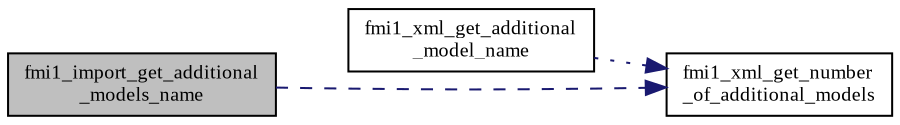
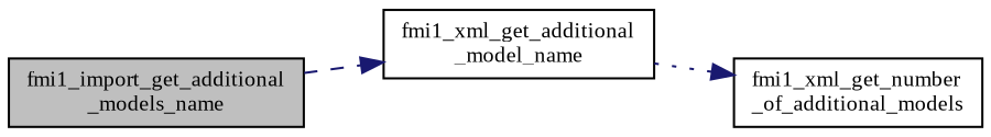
  digraph {
    fontname="Liberation Serif"
    rankdir=LR
    node [color=black fillcolor=white fontname="Liberation Serif" fontsize=10 shape=record style=filled]
    edge [color=midnightblue fontname="Liberation Serif" fontsize=10 labelfontname=Helvetica labelfontsize=10]
    n1 [fillcolor=grey75 fontcolor=black height=0.2 label="fmi1_import_get_additional\l_models_name" width=0.4]
    n2 [height=0.2 label="fmi1_xml_get_additional\l_model_name" width=0.4]
    n3 [height=0.2 label="fmi1_xml_get_number\l_of_additional_models" width=0.4]
-   n1 -> n3 [style=dashed]
+   n1 -> n2 [style=dashed]
    n2 -> n3 [style=dotted]
  }
